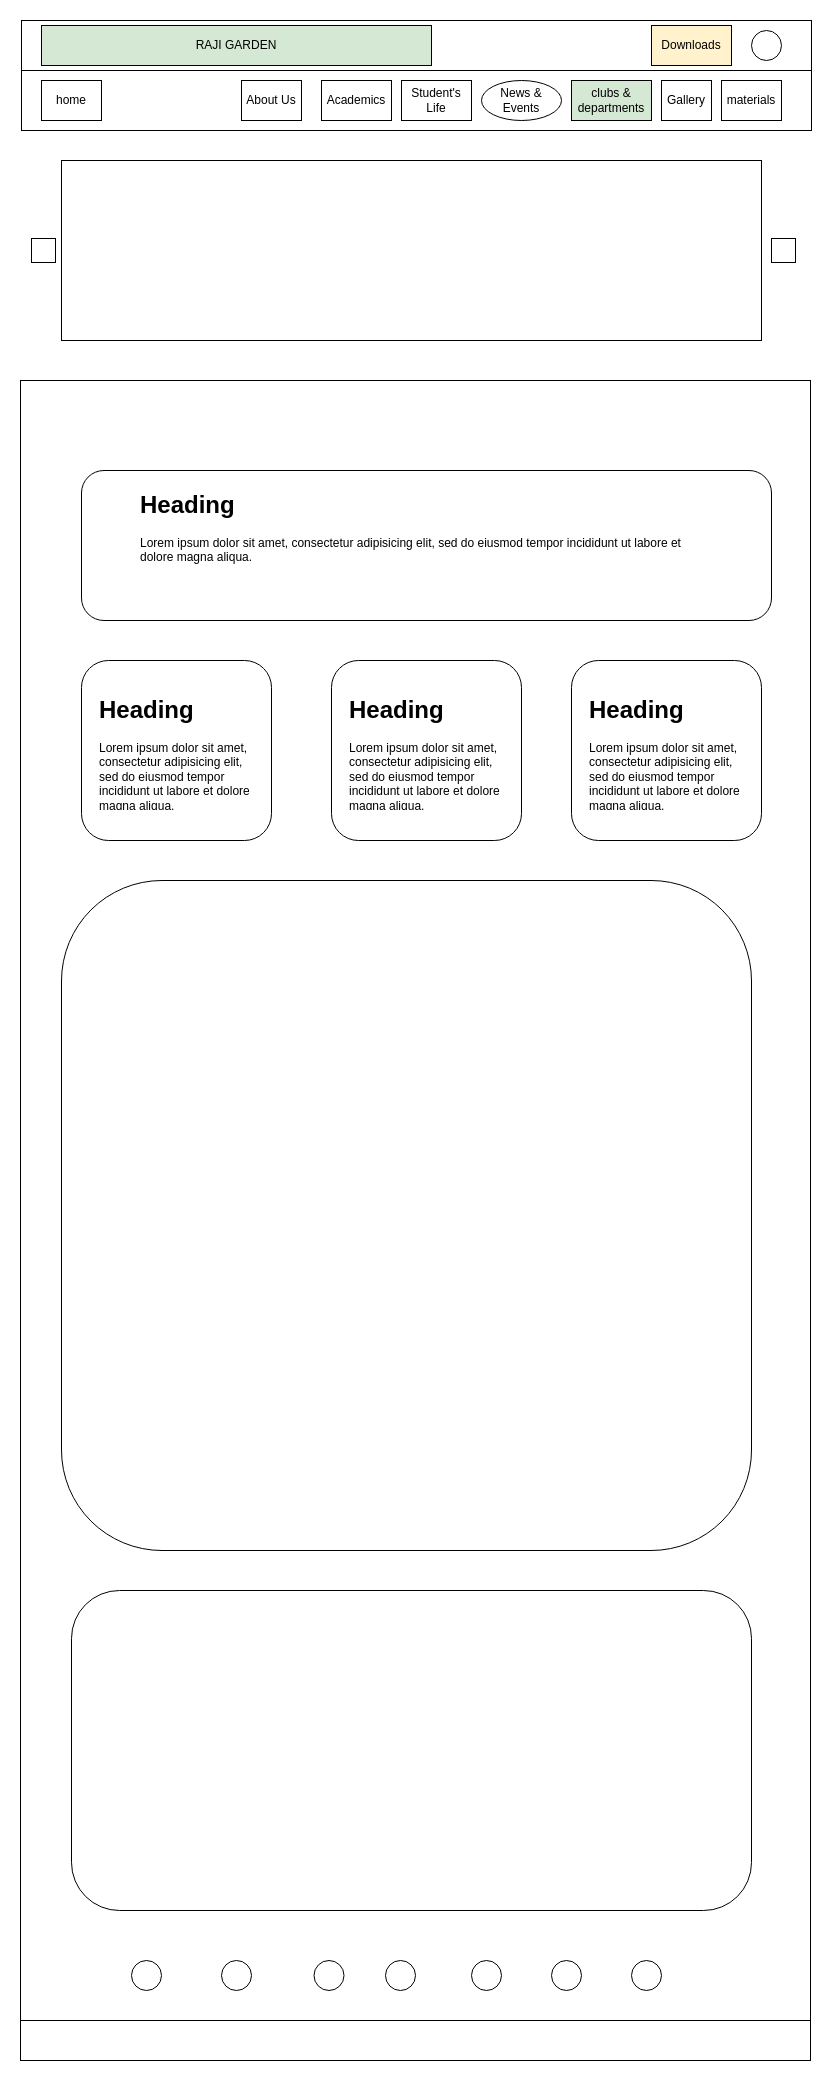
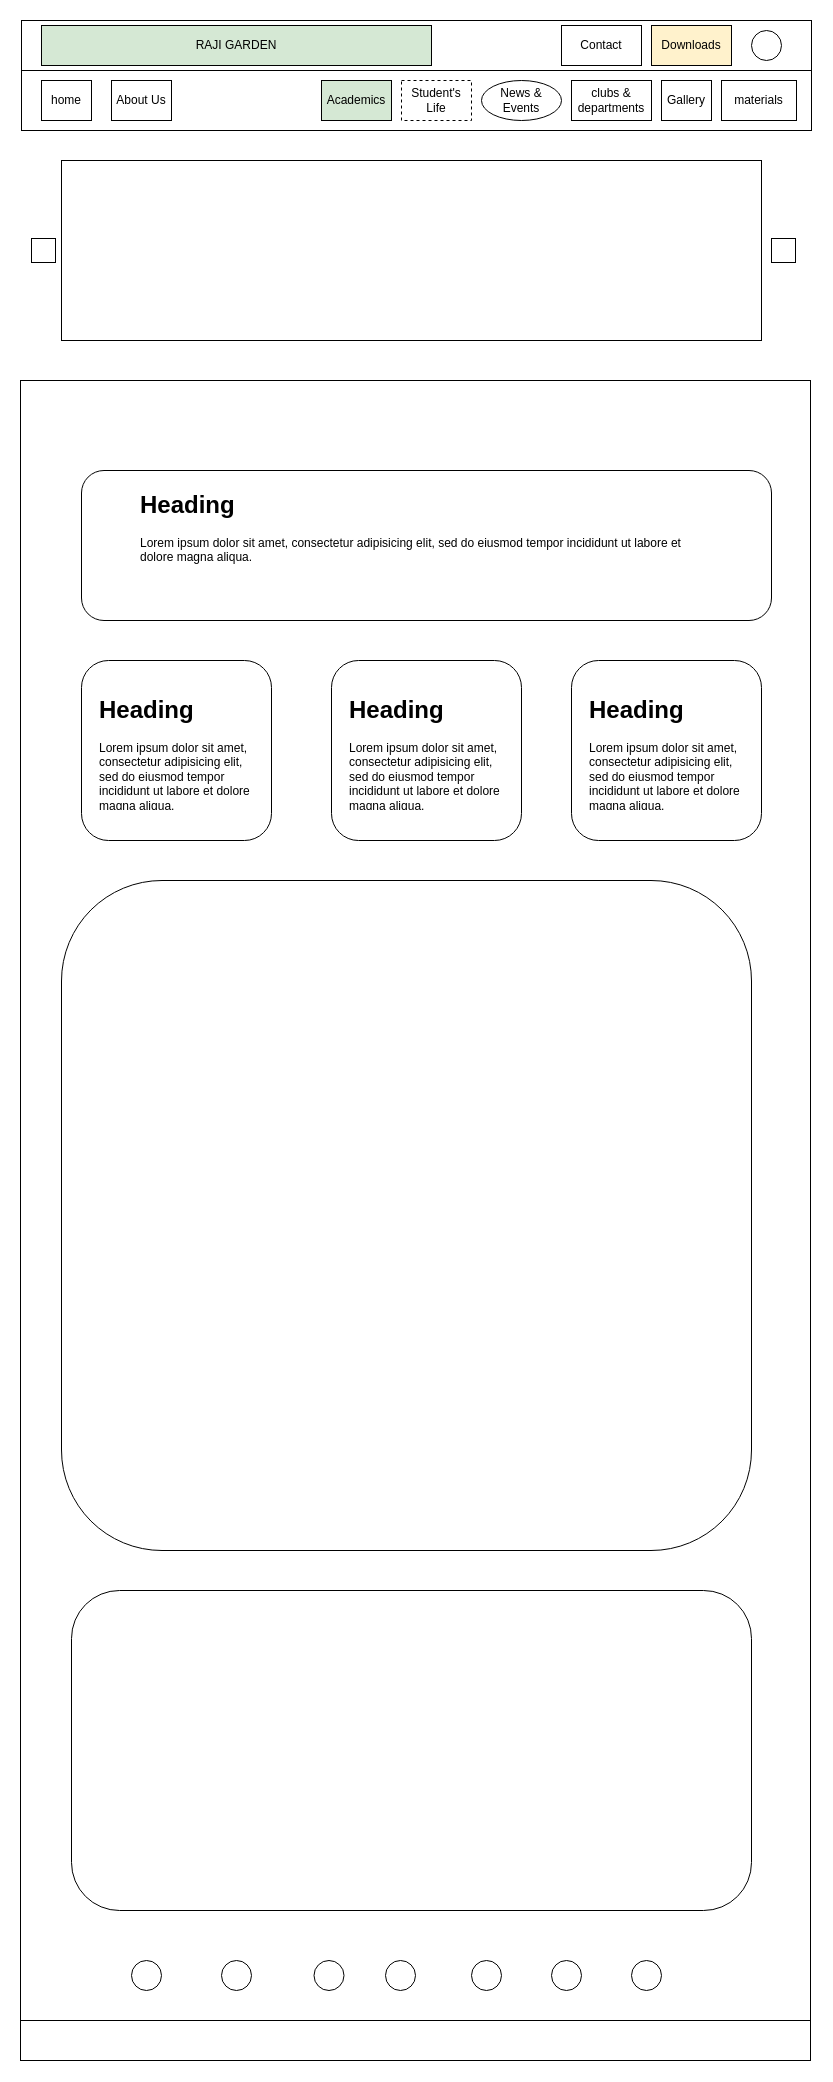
  <mxCell id="0" />
  <mxCell id="1" parent="0" />
  <mxCell id="2" value="" style="rounded=0;whiteSpace=wrap;html=1;" parent="1" vertex="1"><mxGeometry x="20" y="380" width="790" height="1680" as="geometry" /></mxCell>
  <mxCell id="3" value="" style="rounded=0;whiteSpace=wrap;html=1;" parent="1" vertex="1"><mxGeometry x="21" y="20" width="790" height="50" as="geometry" /></mxCell>
  <mxCell id="4" value="" style="rounded=0;whiteSpace=wrap;html=1;" parent="1" vertex="1"><mxGeometry x="21" y="70" width="790" height="60" as="geometry" /></mxCell>
  <mxCell id="5" value="Gallery" style="rounded=0;whiteSpace=wrap;html=1;" parent="1" vertex="1"><mxGeometry x="661" y="80" width="50" height="40" as="geometry" /></mxCell>
  <mxCell id="6" value="News &amp; Events" style="ellipse;whiteSpace=wrap;html=1;" parent="1" vertex="1"><mxGeometry x="481" y="80" width="80" height="40" as="geometry" /></mxCell>
  <mxCell id="7" value="RAJI GARDEN" style="rounded=0;whiteSpace=wrap;html=1;fillColor=#d5e8d4;" parent="1" vertex="1"><mxGeometry x="41" y="25" width="390" height="40" as="geometry" /></mxCell>
- <mxCell id="8" value="About Us" style="rounded=0;whiteSpace=wrap;html=1;" parent="1" vertex="1"><mxGeometry x="241" y="80" width="60" height="40" as="geometry" /></mxCell>
- <mxCell id="9" value="Academics" style="rounded=0;whiteSpace=wrap;html=1;" parent="1" vertex="1"><mxGeometry x="321" y="80" width="70" height="40" as="geometry" /></mxCell>
- <mxCell id="10" value="&lt;span style=&quot;&quot;&gt;Student's Life&lt;/span&gt;" style="rounded=0;whiteSpace=wrap;html=1;" parent="1" vertex="1"><mxGeometry x="401" y="80" width="70" height="40" as="geometry" /></mxCell>
+ <mxCell id="8" value="About Us" style="rounded=0;whiteSpace=wrap;html=1;" parent="1" vertex="1"><mxGeometry x="111" y="80" width="60" height="40" as="geometry" /></mxCell>
+ <mxCell id="9" value="Academics" style="rounded=0;whiteSpace=wrap;html=1;fillColor=#d5e8d4;" parent="1" vertex="1"><mxGeometry x="321" y="80" width="70" height="40" as="geometry" /></mxCell>
+ <mxCell id="10" value="&lt;span style=&quot;&quot;&gt;Student's Life&lt;/span&gt;" style="rounded=0;whiteSpace=wrap;html=1;dashed=1;" parent="1" vertex="1"><mxGeometry x="401" y="80" width="70" height="40" as="geometry" /></mxCell>
  <mxCell id="11" value="Downloads" style="rounded=0;whiteSpace=wrap;html=1;fillColor=#fff2cc;" parent="1" vertex="1"><mxGeometry x="651" y="25" width="80" height="40" as="geometry" /></mxCell>
- <mxCell id="13" value="&lt;div&gt;clubs &amp;amp; departments&lt;/div&gt;" style="rounded=0;whiteSpace=wrap;html=1;fillColor=#d5e8d4;" parent="1" vertex="1"><mxGeometry x="571" y="80" width="80" height="40" as="geometry" /></mxCell>
- <mxCell id="14" value="home" style="rounded=0;whiteSpace=wrap;html=1;" parent="1" vertex="1"><mxGeometry x="41" y="80" width="60" height="40" as="geometry" /></mxCell>
- <mxCell id="15" value="materials" style="rounded=0;whiteSpace=wrap;html=1;" parent="1" vertex="1"><mxGeometry x="721" y="80" width="60" height="40" as="geometry" /></mxCell>
+ <mxCell id="12" value="Contact" style="rounded=0;whiteSpace=wrap;html=1;" parent="1" vertex="1"><mxGeometry x="561" y="25" width="80" height="40" as="geometry" /></mxCell>
+ <mxCell id="13" value="&lt;div&gt;clubs &amp;amp; departments&lt;/div&gt;" style="rounded=0;whiteSpace=wrap;html=1;" parent="1" vertex="1"><mxGeometry x="571" y="80" width="80" height="40" as="geometry" /></mxCell>
+ <mxCell id="14" value="home" style="rounded=0;whiteSpace=wrap;html=1;" parent="1" vertex="1"><mxGeometry x="41" y="80" width="50" height="40" as="geometry" /></mxCell>
+ <mxCell id="15" value="materials" style="rounded=0;whiteSpace=wrap;html=1;" parent="1" vertex="1"><mxGeometry x="721" y="80" width="75" height="40" as="geometry" /></mxCell>
  <mxCell id="16" value="" style="whiteSpace=wrap;html=1;aspect=fixed;" parent="1" vertex="1"><mxGeometry x="31" y="238" width="24" height="24" as="geometry" /></mxCell>
  <mxCell id="17" value="" style="rounded=0;whiteSpace=wrap;html=1;" parent="1" vertex="1"><mxGeometry x="61" y="160" width="700" height="180" as="geometry" /></mxCell>
  <mxCell id="18" value="" style="whiteSpace=wrap;html=1;aspect=fixed;" parent="1" vertex="1"><mxGeometry x="771" y="238" width="24" height="24" as="geometry" /></mxCell>
  <mxCell id="19" value="" style="ellipse;whiteSpace=wrap;html=1;aspect=fixed;" parent="1" vertex="1"><mxGeometry x="751" y="30" width="30" height="30" as="geometry" /></mxCell>
  <mxCell id="20" value="" style="rounded=1;whiteSpace=wrap;html=1;" parent="1" vertex="1"><mxGeometry x="81" y="470" width="690" height="150" as="geometry" /></mxCell>
  <mxCell id="21" value="" style="rounded=0;whiteSpace=wrap;html=1;" parent="1" vertex="1"><mxGeometry x="20" y="2020" width="790" height="40" as="geometry" /></mxCell>
  <mxCell id="22" value="" style="ellipse;whiteSpace=wrap;html=1;aspect=fixed;" parent="1" vertex="1"><mxGeometry x="131" y="1960" width="30" height="30" as="geometry" /></mxCell>
  <mxCell id="23" value="" style="rounded=1;whiteSpace=wrap;html=1;" parent="1" vertex="1"><mxGeometry x="61" y="880" width="690" height="670" as="geometry" /></mxCell>
  <mxCell id="24" value="&lt;h1&gt;Heading&lt;/h1&gt;&lt;p&gt;Lorem ipsum dolor sit amet, consectetur adipisicing elit, sed do eiusmod tempor incididunt ut labore et dolore magna aliqua.&lt;/p&gt;" style="text;html=1;strokeColor=none;fillColor=none;spacing=5;spacingTop=-20;whiteSpace=wrap;overflow=hidden;rounded=0;" parent="1" vertex="1"><mxGeometry x="135" y="485" width="560" height="120" as="geometry" /></mxCell>
  <mxCell id="25" value="" style="rounded=1;whiteSpace=wrap;html=1;" parent="1" vertex="1"><mxGeometry x="571" y="660" width="190" height="180" as="geometry" /></mxCell>
  <mxCell id="26" value="&lt;h1&gt;Heading&lt;/h1&gt;&lt;p&gt;Lorem ipsum dolor sit amet, consectetur adipisicing elit, sed do eiusmod tempor incididunt ut labore et dolore magna aliqua.&lt;/p&gt;" style="text;html=1;strokeColor=none;fillColor=none;spacing=5;spacingTop=-20;whiteSpace=wrap;overflow=hidden;rounded=0;" parent="1" vertex="1"><mxGeometry x="583.5" y="690" width="165" height="120" as="geometry" /></mxCell>
  <mxCell id="27" value="" style="rounded=1;whiteSpace=wrap;html=1;" parent="1" vertex="1"><mxGeometry x="81" y="660" width="190" height="180" as="geometry" /></mxCell>
  <mxCell id="28" value="&lt;h1&gt;Heading&lt;/h1&gt;&lt;p&gt;Lorem ipsum dolor sit amet, consectetur adipisicing elit, sed do eiusmod tempor incididunt ut labore et dolore magna aliqua.&lt;/p&gt;" style="text;html=1;strokeColor=none;fillColor=none;spacing=5;spacingTop=-20;whiteSpace=wrap;overflow=hidden;rounded=0;" parent="1" vertex="1"><mxGeometry x="93.5" y="690" width="165" height="120" as="geometry" /></mxCell>
  <mxCell id="29" value="" style="rounded=1;whiteSpace=wrap;html=1;" parent="1" vertex="1"><mxGeometry x="331" y="660" width="190" height="180" as="geometry" /></mxCell>
  <mxCell id="30" value="&lt;h1&gt;Heading&lt;/h1&gt;&lt;p&gt;Lorem ipsum dolor sit amet, consectetur adipisicing elit, sed do eiusmod tempor incididunt ut labore et dolore magna aliqua.&lt;/p&gt;" style="text;html=1;strokeColor=none;fillColor=none;spacing=5;spacingTop=-20;whiteSpace=wrap;overflow=hidden;rounded=0;" parent="1" vertex="1"><mxGeometry x="343.5" y="690" width="165" height="120" as="geometry" /></mxCell>
  <mxCell id="31" value="" style="rounded=1;whiteSpace=wrap;html=1;" parent="1" vertex="1"><mxGeometry x="71" y="1590" width="680" height="320" as="geometry" /></mxCell>
  <mxCell id="32" value="" style="ellipse;whiteSpace=wrap;html=1;aspect=fixed;" parent="1" vertex="1"><mxGeometry x="221" y="1960" width="30" height="30" as="geometry" /></mxCell>
  <mxCell id="33" value="" style="ellipse;whiteSpace=wrap;html=1;aspect=fixed;" parent="1" vertex="1"><mxGeometry x="631" y="1960" width="30" height="30" as="geometry" /></mxCell>
  <mxCell id="34" value="" style="ellipse;whiteSpace=wrap;html=1;aspect=fixed;" parent="1" vertex="1"><mxGeometry x="551" y="1960" width="30" height="30" as="geometry" /></mxCell>
  <mxCell id="35" value="" style="ellipse;whiteSpace=wrap;html=1;aspect=fixed;" parent="1" vertex="1"><mxGeometry x="471" y="1960" width="30" height="30" as="geometry" /></mxCell>
  <mxCell id="36" value="" style="ellipse;whiteSpace=wrap;html=1;aspect=fixed;" parent="1" vertex="1"><mxGeometry x="385" y="1960" width="30" height="30" as="geometry" /></mxCell>
  <mxCell id="37" value="" style="ellipse;whiteSpace=wrap;html=1;aspect=fixed;" parent="1" vertex="1"><mxGeometry x="313.5" y="1960" width="30" height="30" as="geometry" /></mxCell>
